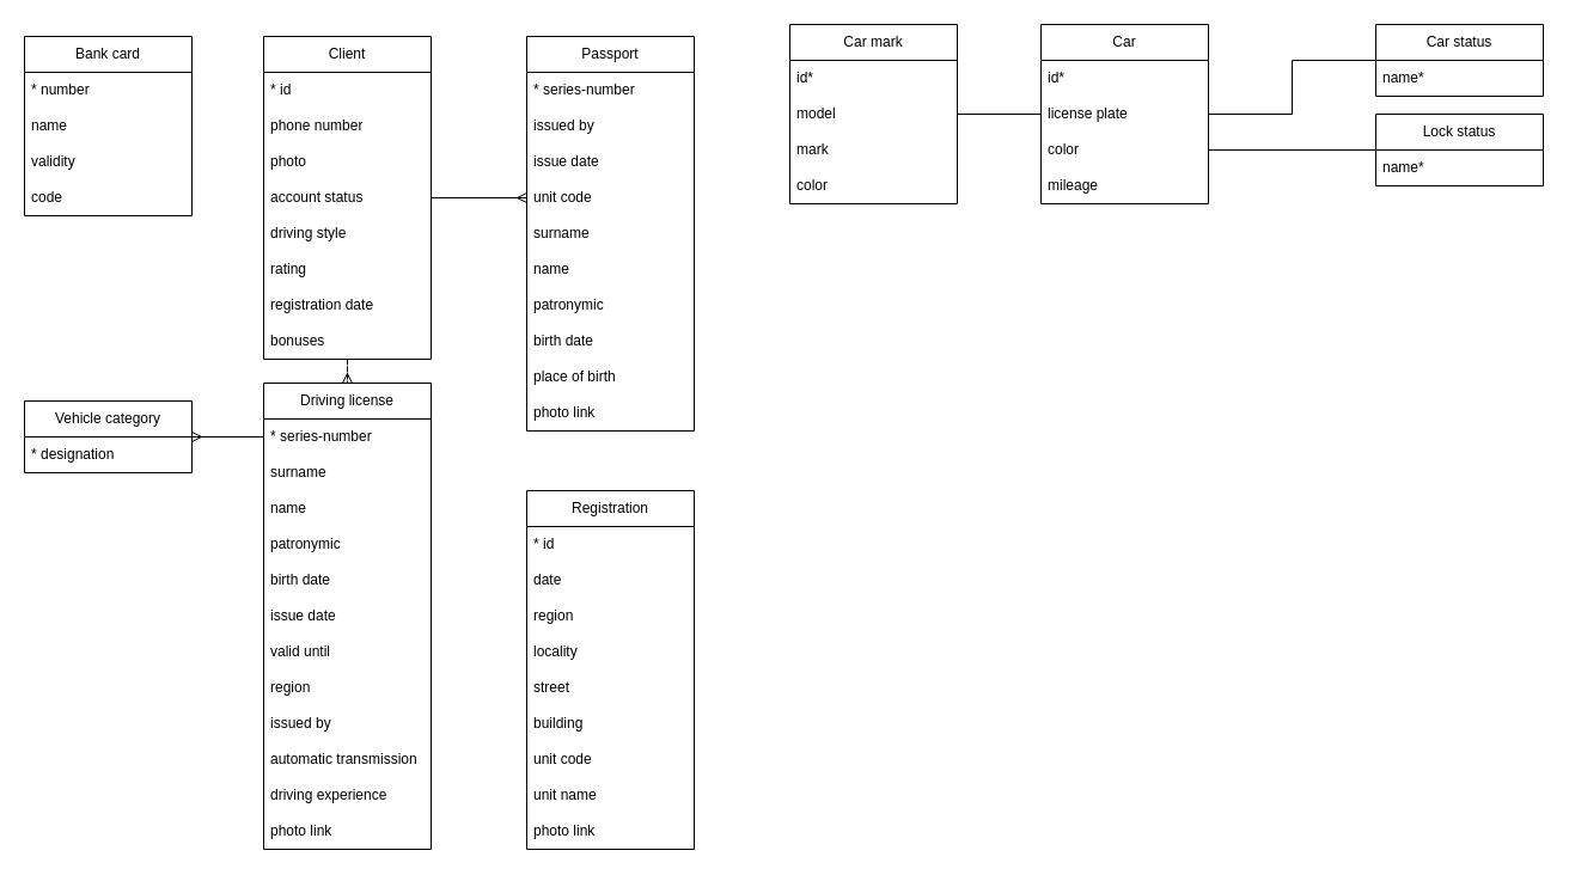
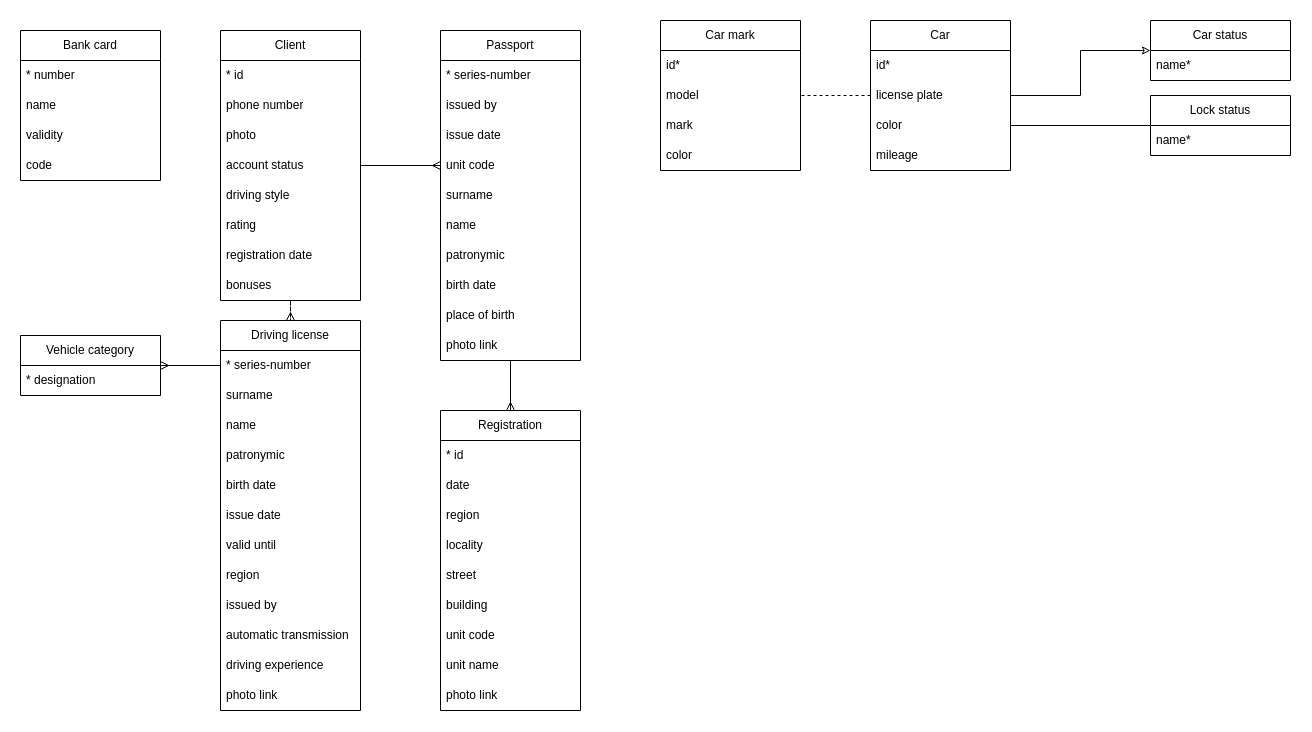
  <mxCell id="0" />
  <mxCell id="1" parent="0" />
  <mxCell id="2" style="edgeStyle=orthogonalEdgeStyle;rounded=0;orthogonalLoop=1;jettySize=auto;html=1;endArrow=ERmany;endFill=0;dashed=1;" parent="1" source="3" target="34" edge="1"><mxGeometry relative="1" as="geometry" /></mxCell>
  <mxCell id="3" value="Client" style="swimlane;fontStyle=0;childLayout=stackLayout;horizontal=1;startSize=30;horizontalStack=0;resizeParent=1;resizeParentMax=0;resizeLast=0;collapsible=1;marginBottom=0;whiteSpace=wrap;html=1;" parent="1" vertex="1"><mxGeometry x="220" y="30" width="140" height="270" as="geometry" /></mxCell>
  <mxCell id="4" value="* id" style="text;strokeColor=none;fillColor=none;align=left;verticalAlign=middle;spacingLeft=4;spacingRight=4;overflow=hidden;points=[[0,0.5],[1,0.5]];portConstraint=eastwest;rotatable=0;whiteSpace=wrap;html=1;" parent="3" vertex="1"><mxGeometry y="30" width="140" height="30" as="geometry" /></mxCell>
  <mxCell id="5" value="phone number" style="text;strokeColor=none;fillColor=none;align=left;verticalAlign=middle;spacingLeft=4;spacingRight=4;overflow=hidden;points=[[0,0.5],[1,0.5]];portConstraint=eastwest;rotatable=0;whiteSpace=wrap;html=1;" parent="3" vertex="1"><mxGeometry y="60" width="140" height="30" as="geometry" /></mxCell>
  <mxCell id="6" value="photo" style="text;strokeColor=none;fillColor=none;align=left;verticalAlign=middle;spacingLeft=4;spacingRight=4;overflow=hidden;points=[[0,0.5],[1,0.5]];portConstraint=eastwest;rotatable=0;whiteSpace=wrap;html=1;" parent="3" vertex="1"><mxGeometry y="90" width="140" height="30" as="geometry" /></mxCell>
  <mxCell id="7" value="account status" style="text;strokeColor=none;fillColor=none;align=left;verticalAlign=middle;spacingLeft=4;spacingRight=4;overflow=hidden;points=[[0,0.5],[1,0.5]];portConstraint=eastwest;rotatable=0;whiteSpace=wrap;html=1;" parent="3" vertex="1"><mxGeometry y="120" width="140" height="30" as="geometry" /></mxCell>
  <mxCell id="8" value="driving style" style="text;strokeColor=none;fillColor=none;align=left;verticalAlign=middle;spacingLeft=4;spacingRight=4;overflow=hidden;points=[[0,0.5],[1,0.5]];portConstraint=eastwest;rotatable=0;whiteSpace=wrap;html=1;" parent="3" vertex="1"><mxGeometry y="150" width="140" height="30" as="geometry" /></mxCell>
  <mxCell id="9" value="rating" style="text;strokeColor=none;fillColor=none;align=left;verticalAlign=middle;spacingLeft=4;spacingRight=4;overflow=hidden;points=[[0,0.5],[1,0.5]];portConstraint=eastwest;rotatable=0;whiteSpace=wrap;html=1;" parent="3" vertex="1"><mxGeometry y="180" width="140" height="30" as="geometry" /></mxCell>
  <mxCell id="10" value="registration date" style="text;strokeColor=none;fillColor=none;align=left;verticalAlign=middle;spacingLeft=4;spacingRight=4;overflow=hidden;points=[[0,0.5],[1,0.5]];portConstraint=eastwest;rotatable=0;whiteSpace=wrap;html=1;" parent="3" vertex="1"><mxGeometry y="210" width="140" height="30" as="geometry" /></mxCell>
  <mxCell id="11" value="bonuses" style="text;strokeColor=none;fillColor=none;align=left;verticalAlign=middle;spacingLeft=4;spacingRight=4;overflow=hidden;points=[[0,0.5],[1,0.5]];portConstraint=eastwest;rotatable=0;whiteSpace=wrap;html=1;" parent="3" vertex="1"><mxGeometry y="240" width="140" height="30" as="geometry" /></mxCell>
+ <mxCell id="12" style="edgeStyle=orthogonalEdgeStyle;rounded=0;orthogonalLoop=1;jettySize=auto;html=1;endArrow=ERmany;endFill=0;" parent="1" source="13" target="24" edge="1"><mxGeometry relative="1" as="geometry" /></mxCell>
  <mxCell id="13" value="Passport" style="swimlane;fontStyle=0;childLayout=stackLayout;horizontal=1;startSize=30;horizontalStack=0;resizeParent=1;resizeParentMax=0;resizeLast=0;collapsible=1;marginBottom=0;whiteSpace=wrap;html=1;" parent="1" vertex="1"><mxGeometry x="440" y="30" width="140" height="330" as="geometry" /></mxCell>
  <mxCell id="14" value="* series-number" style="text;strokeColor=none;fillColor=none;align=left;verticalAlign=middle;spacingLeft=4;spacingRight=4;overflow=hidden;points=[[0,0.5],[1,0.5]];portConstraint=eastwest;rotatable=0;whiteSpace=wrap;html=1;" parent="13" vertex="1"><mxGeometry y="30" width="140" height="30" as="geometry" /></mxCell>
  <mxCell id="15" value="issued by" style="text;strokeColor=none;fillColor=none;align=left;verticalAlign=middle;spacingLeft=4;spacingRight=4;overflow=hidden;points=[[0,0.5],[1,0.5]];portConstraint=eastwest;rotatable=0;whiteSpace=wrap;html=1;" parent="13" vertex="1"><mxGeometry y="60" width="140" height="30" as="geometry" /></mxCell>
  <mxCell id="16" value="issue date" style="text;strokeColor=none;fillColor=none;align=left;verticalAlign=middle;spacingLeft=4;spacingRight=4;overflow=hidden;points=[[0,0.5],[1,0.5]];portConstraint=eastwest;rotatable=0;whiteSpace=wrap;html=1;" parent="13" vertex="1"><mxGeometry y="90" width="140" height="30" as="geometry" /></mxCell>
  <mxCell id="17" value="unit code" style="text;strokeColor=none;fillColor=none;align=left;verticalAlign=middle;spacingLeft=4;spacingRight=4;overflow=hidden;points=[[0,0.5],[1,0.5]];portConstraint=eastwest;rotatable=0;whiteSpace=wrap;html=1;" parent="13" vertex="1"><mxGeometry y="120" width="140" height="30" as="geometry" /></mxCell>
  <mxCell id="18" value="surname" style="text;strokeColor=none;fillColor=none;align=left;verticalAlign=middle;spacingLeft=4;spacingRight=4;overflow=hidden;points=[[0,0.5],[1,0.5]];portConstraint=eastwest;rotatable=0;whiteSpace=wrap;html=1;" parent="13" vertex="1"><mxGeometry y="150" width="140" height="30" as="geometry" /></mxCell>
  <mxCell id="19" value="name" style="text;strokeColor=none;fillColor=none;align=left;verticalAlign=middle;spacingLeft=4;spacingRight=4;overflow=hidden;points=[[0,0.5],[1,0.5]];portConstraint=eastwest;rotatable=0;whiteSpace=wrap;html=1;" parent="13" vertex="1"><mxGeometry y="180" width="140" height="30" as="geometry" /></mxCell>
  <mxCell id="20" value="patronymic" style="text;strokeColor=none;fillColor=none;align=left;verticalAlign=middle;spacingLeft=4;spacingRight=4;overflow=hidden;points=[[0,0.5],[1,0.5]];portConstraint=eastwest;rotatable=0;whiteSpace=wrap;html=1;" parent="13" vertex="1"><mxGeometry y="210" width="140" height="30" as="geometry" /></mxCell>
  <mxCell id="21" value="birth date" style="text;strokeColor=none;fillColor=none;align=left;verticalAlign=middle;spacingLeft=4;spacingRight=4;overflow=hidden;points=[[0,0.5],[1,0.5]];portConstraint=eastwest;rotatable=0;whiteSpace=wrap;html=1;" parent="13" vertex="1"><mxGeometry y="240" width="140" height="30" as="geometry" /></mxCell>
  <mxCell id="22" value="place of birth" style="text;strokeColor=none;fillColor=none;align=left;verticalAlign=middle;spacingLeft=4;spacingRight=4;overflow=hidden;points=[[0,0.5],[1,0.5]];portConstraint=eastwest;rotatable=0;whiteSpace=wrap;html=1;" parent="13" vertex="1"><mxGeometry y="270" width="140" height="30" as="geometry" /></mxCell>
  <mxCell id="23" value="photo link" style="text;strokeColor=none;fillColor=none;align=left;verticalAlign=middle;spacingLeft=4;spacingRight=4;overflow=hidden;points=[[0,0.5],[1,0.5]];portConstraint=eastwest;rotatable=0;whiteSpace=wrap;html=1;" parent="13" vertex="1"><mxGeometry y="300" width="140" height="30" as="geometry" /></mxCell>
  <mxCell id="24" value="Registration" style="swimlane;fontStyle=0;childLayout=stackLayout;horizontal=1;startSize=30;horizontalStack=0;resizeParent=1;resizeParentMax=0;resizeLast=0;collapsible=1;marginBottom=0;whiteSpace=wrap;html=1;" parent="1" vertex="1"><mxGeometry x="440" y="410" width="140" height="300" as="geometry" /></mxCell>
  <mxCell id="25" value="* id" style="text;strokeColor=none;fillColor=none;align=left;verticalAlign=middle;spacingLeft=4;spacingRight=4;overflow=hidden;points=[[0,0.5],[1,0.5]];portConstraint=eastwest;rotatable=0;whiteSpace=wrap;html=1;" parent="24" vertex="1"><mxGeometry y="30" width="140" height="30" as="geometry" /></mxCell>
  <mxCell id="26" value="date" style="text;strokeColor=none;fillColor=none;align=left;verticalAlign=middle;spacingLeft=4;spacingRight=4;overflow=hidden;points=[[0,0.5],[1,0.5]];portConstraint=eastwest;rotatable=0;whiteSpace=wrap;html=1;" parent="24" vertex="1"><mxGeometry y="60" width="140" height="30" as="geometry" /></mxCell>
  <mxCell id="27" value="region" style="text;strokeColor=none;fillColor=none;align=left;verticalAlign=middle;spacingLeft=4;spacingRight=4;overflow=hidden;points=[[0,0.5],[1,0.5]];portConstraint=eastwest;rotatable=0;whiteSpace=wrap;html=1;" parent="24" vertex="1"><mxGeometry y="90" width="140" height="30" as="geometry" /></mxCell>
  <mxCell id="28" value="locality" style="text;strokeColor=none;fillColor=none;align=left;verticalAlign=middle;spacingLeft=4;spacingRight=4;overflow=hidden;points=[[0,0.5],[1,0.5]];portConstraint=eastwest;rotatable=0;whiteSpace=wrap;html=1;" parent="24" vertex="1"><mxGeometry y="120" width="140" height="30" as="geometry" /></mxCell>
  <mxCell id="29" value="street" style="text;strokeColor=none;fillColor=none;align=left;verticalAlign=middle;spacingLeft=4;spacingRight=4;overflow=hidden;points=[[0,0.5],[1,0.5]];portConstraint=eastwest;rotatable=0;whiteSpace=wrap;html=1;" parent="24" vertex="1"><mxGeometry y="150" width="140" height="30" as="geometry" /></mxCell>
  <mxCell id="30" value="building" style="text;strokeColor=none;fillColor=none;align=left;verticalAlign=middle;spacingLeft=4;spacingRight=4;overflow=hidden;points=[[0,0.5],[1,0.5]];portConstraint=eastwest;rotatable=0;whiteSpace=wrap;html=1;" parent="24" vertex="1"><mxGeometry y="180" width="140" height="30" as="geometry" /></mxCell>
  <mxCell id="31" value="unit code" style="text;strokeColor=none;fillColor=none;align=left;verticalAlign=middle;spacingLeft=4;spacingRight=4;overflow=hidden;points=[[0,0.5],[1,0.5]];portConstraint=eastwest;rotatable=0;whiteSpace=wrap;html=1;" parent="24" vertex="1"><mxGeometry y="210" width="140" height="30" as="geometry" /></mxCell>
  <mxCell id="32" value="unit name" style="text;strokeColor=none;fillColor=none;align=left;verticalAlign=middle;spacingLeft=4;spacingRight=4;overflow=hidden;points=[[0,0.5],[1,0.5]];portConstraint=eastwest;rotatable=0;whiteSpace=wrap;html=1;" parent="24" vertex="1"><mxGeometry y="240" width="140" height="30" as="geometry" /></mxCell>
  <mxCell id="33" value="photo link" style="text;strokeColor=none;fillColor=none;align=left;verticalAlign=middle;spacingLeft=4;spacingRight=4;overflow=hidden;points=[[0,0.5],[1,0.5]];portConstraint=eastwest;rotatable=0;whiteSpace=wrap;html=1;" parent="24" vertex="1"><mxGeometry y="270" width="140" height="30" as="geometry" /></mxCell>
  <mxCell id="34" value="Driving license" style="swimlane;fontStyle=0;childLayout=stackLayout;horizontal=1;startSize=30;horizontalStack=0;resizeParent=1;resizeParentMax=0;resizeLast=0;collapsible=1;marginBottom=0;whiteSpace=wrap;html=1;" parent="1" vertex="1"><mxGeometry x="220" y="320" width="140" height="390" as="geometry" /></mxCell>
  <mxCell id="35" value="* series-number" style="text;strokeColor=none;fillColor=none;align=left;verticalAlign=middle;spacingLeft=4;spacingRight=4;overflow=hidden;points=[[0,0.5],[1,0.5]];portConstraint=eastwest;rotatable=0;whiteSpace=wrap;html=1;" parent="34" vertex="1"><mxGeometry y="30" width="140" height="30" as="geometry" /></mxCell>
  <mxCell id="36" value="surname" style="text;strokeColor=none;fillColor=none;align=left;verticalAlign=middle;spacingLeft=4;spacingRight=4;overflow=hidden;points=[[0,0.5],[1,0.5]];portConstraint=eastwest;rotatable=0;whiteSpace=wrap;html=1;" parent="34" vertex="1"><mxGeometry y="60" width="140" height="30" as="geometry" /></mxCell>
  <mxCell id="37" value="name" style="text;strokeColor=none;fillColor=none;align=left;verticalAlign=middle;spacingLeft=4;spacingRight=4;overflow=hidden;points=[[0,0.5],[1,0.5]];portConstraint=eastwest;rotatable=0;whiteSpace=wrap;html=1;" parent="34" vertex="1"><mxGeometry y="90" width="140" height="30" as="geometry" /></mxCell>
  <mxCell id="38" value="patronymic" style="text;strokeColor=none;fillColor=none;align=left;verticalAlign=middle;spacingLeft=4;spacingRight=4;overflow=hidden;points=[[0,0.5],[1,0.5]];portConstraint=eastwest;rotatable=0;whiteSpace=wrap;html=1;" parent="34" vertex="1"><mxGeometry y="120" width="140" height="30" as="geometry" /></mxCell>
  <mxCell id="39" value="birth date" style="text;strokeColor=none;fillColor=none;align=left;verticalAlign=middle;spacingLeft=4;spacingRight=4;overflow=hidden;points=[[0,0.5],[1,0.5]];portConstraint=eastwest;rotatable=0;whiteSpace=wrap;html=1;" parent="34" vertex="1"><mxGeometry y="150" width="140" height="30" as="geometry" /></mxCell>
  <mxCell id="40" value="issue date" style="text;strokeColor=none;fillColor=none;align=left;verticalAlign=middle;spacingLeft=4;spacingRight=4;overflow=hidden;points=[[0,0.5],[1,0.5]];portConstraint=eastwest;rotatable=0;whiteSpace=wrap;html=1;" parent="34" vertex="1"><mxGeometry y="180" width="140" height="30" as="geometry" /></mxCell>
  <mxCell id="41" value="valid until" style="text;strokeColor=none;fillColor=none;align=left;verticalAlign=middle;spacingLeft=4;spacingRight=4;overflow=hidden;points=[[0,0.5],[1,0.5]];portConstraint=eastwest;rotatable=0;whiteSpace=wrap;html=1;" parent="34" vertex="1"><mxGeometry y="210" width="140" height="30" as="geometry" /></mxCell>
  <mxCell id="42" value="region" style="text;strokeColor=none;fillColor=none;align=left;verticalAlign=middle;spacingLeft=4;spacingRight=4;overflow=hidden;points=[[0,0.5],[1,0.5]];portConstraint=eastwest;rotatable=0;whiteSpace=wrap;html=1;" parent="34" vertex="1"><mxGeometry y="240" width="140" height="30" as="geometry" /></mxCell>
  <mxCell id="43" value="issued by" style="text;strokeColor=none;fillColor=none;align=left;verticalAlign=middle;spacingLeft=4;spacingRight=4;overflow=hidden;points=[[0,0.5],[1,0.5]];portConstraint=eastwest;rotatable=0;whiteSpace=wrap;html=1;" parent="34" vertex="1"><mxGeometry y="270" width="140" height="30" as="geometry" /></mxCell>
  <mxCell id="44" value="automatic transmission" style="text;strokeColor=none;fillColor=none;align=left;verticalAlign=middle;spacingLeft=4;spacingRight=4;overflow=hidden;points=[[0,0.5],[1,0.5]];portConstraint=eastwest;rotatable=0;whiteSpace=wrap;html=1;" parent="34" vertex="1"><mxGeometry y="300" width="140" height="30" as="geometry" /></mxCell>
  <mxCell id="45" value="driving experience" style="text;strokeColor=none;fillColor=none;align=left;verticalAlign=middle;spacingLeft=4;spacingRight=4;overflow=hidden;points=[[0,0.5],[1,0.5]];portConstraint=eastwest;rotatable=0;whiteSpace=wrap;html=1;" parent="34" vertex="1"><mxGeometry y="330" width="140" height="30" as="geometry" /></mxCell>
  <mxCell id="46" value="photo link" style="text;strokeColor=none;fillColor=none;align=left;verticalAlign=middle;spacingLeft=4;spacingRight=4;overflow=hidden;points=[[0,0.5],[1,0.5]];portConstraint=eastwest;rotatable=0;whiteSpace=wrap;html=1;" parent="34" vertex="1"><mxGeometry y="360" width="140" height="30" as="geometry" /></mxCell>
  <mxCell id="47" style="edgeStyle=orthogonalEdgeStyle;rounded=0;orthogonalLoop=1;jettySize=auto;html=1;startArrow=none;startFill=0;endArrow=ERmany;endFill=0;" parent="1" source="3" target="17" edge="1"><mxGeometry relative="1" as="geometry"><Array as="points" /></mxGeometry></mxCell>
  <mxCell id="48" value="Bank card" style="swimlane;fontStyle=0;childLayout=stackLayout;horizontal=1;startSize=30;horizontalStack=0;resizeParent=1;resizeParentMax=0;resizeLast=0;collapsible=1;marginBottom=0;whiteSpace=wrap;html=1;" parent="1" vertex="1"><mxGeometry x="20" y="30" width="140" height="150" as="geometry" /></mxCell>
  <mxCell id="49" value="* number" style="text;strokeColor=none;fillColor=none;align=left;verticalAlign=middle;spacingLeft=4;spacingRight=4;overflow=hidden;points=[[0,0.5],[1,0.5]];portConstraint=eastwest;rotatable=0;whiteSpace=wrap;html=1;" parent="48" vertex="1"><mxGeometry y="30" width="140" height="30" as="geometry" /></mxCell>
  <mxCell id="50" value="name" style="text;strokeColor=none;fillColor=none;align=left;verticalAlign=middle;spacingLeft=4;spacingRight=4;overflow=hidden;points=[[0,0.5],[1,0.5]];portConstraint=eastwest;rotatable=0;whiteSpace=wrap;html=1;" parent="48" vertex="1"><mxGeometry y="60" width="140" height="30" as="geometry" /></mxCell>
  <mxCell id="51" value="validity" style="text;strokeColor=none;fillColor=none;align=left;verticalAlign=middle;spacingLeft=4;spacingRight=4;overflow=hidden;points=[[0,0.5],[1,0.5]];portConstraint=eastwest;rotatable=0;whiteSpace=wrap;html=1;" parent="48" vertex="1"><mxGeometry y="90" width="140" height="30" as="geometry" /></mxCell>
  <mxCell id="52" value="code" style="text;strokeColor=none;fillColor=none;align=left;verticalAlign=middle;spacingLeft=4;spacingRight=4;overflow=hidden;points=[[0,0.5],[1,0.5]];portConstraint=eastwest;rotatable=0;whiteSpace=wrap;html=1;" parent="48" vertex="1"><mxGeometry y="120" width="140" height="30" as="geometry" /></mxCell>
  <mxCell id="53" value="Vehicle category" style="swimlane;fontStyle=0;childLayout=stackLayout;horizontal=1;startSize=30;horizontalStack=0;resizeParent=1;resizeParentMax=0;resizeLast=0;collapsible=1;marginBottom=0;whiteSpace=wrap;html=1;" parent="1" vertex="1"><mxGeometry x="20" y="335" width="140" height="60" as="geometry" /></mxCell>
  <mxCell id="54" value="*&amp;nbsp;designation" style="text;strokeColor=none;fillColor=none;align=left;verticalAlign=middle;spacingLeft=4;spacingRight=4;overflow=hidden;points=[[0,0.5],[1,0.5]];portConstraint=eastwest;rotatable=0;whiteSpace=wrap;html=1;" parent="53" vertex="1"><mxGeometry y="30" width="140" height="30" as="geometry" /></mxCell>
  <mxCell id="55" style="edgeStyle=orthogonalEdgeStyle;rounded=0;orthogonalLoop=1;jettySize=auto;html=1;endArrow=ERmany;endFill=0;" parent="1" source="35" target="53" edge="1"><mxGeometry relative="1" as="geometry" /></mxCell>
  <mxCell id="56" value="Car" style="swimlane;fontStyle=0;childLayout=stackLayout;horizontal=1;startSize=30;horizontalStack=0;resizeParent=1;resizeParentMax=0;resizeLast=0;collapsible=1;marginBottom=0;whiteSpace=wrap;html=1;" vertex="1" parent="1"><mxGeometry x="870" y="20" width="140" height="150" as="geometry" /></mxCell>
  <mxCell id="57" value="id*" style="text;strokeColor=none;fillColor=none;align=left;verticalAlign=middle;spacingLeft=4;spacingRight=4;overflow=hidden;points=[[0,0.5],[1,0.5]];portConstraint=eastwest;rotatable=0;whiteSpace=wrap;html=1;" vertex="1" parent="56"><mxGeometry y="30" width="140" height="30" as="geometry" /></mxCell>
  <mxCell id="58" value="license plate" style="text;strokeColor=none;fillColor=none;align=left;verticalAlign=middle;spacingLeft=4;spacingRight=4;overflow=hidden;points=[[0,0.5],[1,0.5]];portConstraint=eastwest;rotatable=0;whiteSpace=wrap;html=1;" vertex="1" parent="56"><mxGeometry y="60" width="140" height="30" as="geometry" /></mxCell>
  <mxCell id="59" value="color" style="text;strokeColor=none;fillColor=none;align=left;verticalAlign=middle;spacingLeft=4;spacingRight=4;overflow=hidden;points=[[0,0.5],[1,0.5]];portConstraint=eastwest;rotatable=0;whiteSpace=wrap;html=1;" vertex="1" parent="56"><mxGeometry y="90" width="140" height="30" as="geometry" /></mxCell>
  <mxCell id="60" value="mileage" style="text;strokeColor=none;fillColor=none;align=left;verticalAlign=middle;spacingLeft=4;spacingRight=4;overflow=hidden;points=[[0,0.5],[1,0.5]];portConstraint=eastwest;rotatable=0;whiteSpace=wrap;html=1;" vertex="1" parent="56"><mxGeometry y="120" width="140" height="30" as="geometry" /></mxCell>
  <mxCell id="61" value="Car mark" style="swimlane;fontStyle=0;childLayout=stackLayout;horizontal=1;startSize=30;horizontalStack=0;resizeParent=1;resizeParentMax=0;resizeLast=0;collapsible=1;marginBottom=0;whiteSpace=wrap;html=1;" vertex="1" parent="1"><mxGeometry x="660" y="20" width="140" height="150" as="geometry" /></mxCell>
  <mxCell id="62" value="id*" style="text;strokeColor=none;fillColor=none;align=left;verticalAlign=middle;spacingLeft=4;spacingRight=4;overflow=hidden;points=[[0,0.5],[1,0.5]];portConstraint=eastwest;rotatable=0;whiteSpace=wrap;html=1;" vertex="1" parent="61"><mxGeometry y="30" width="140" height="30" as="geometry" /></mxCell>
  <mxCell id="63" value="model" style="text;strokeColor=none;fillColor=none;align=left;verticalAlign=middle;spacingLeft=4;spacingRight=4;overflow=hidden;points=[[0,0.5],[1,0.5]];portConstraint=eastwest;rotatable=0;whiteSpace=wrap;html=1;" vertex="1" parent="61"><mxGeometry y="60" width="140" height="30" as="geometry" /></mxCell>
  <mxCell id="64" value="mark" style="text;strokeColor=none;fillColor=none;align=left;verticalAlign=middle;spacingLeft=4;spacingRight=4;overflow=hidden;points=[[0,0.5],[1,0.5]];portConstraint=eastwest;rotatable=0;whiteSpace=wrap;html=1;" vertex="1" parent="61"><mxGeometry y="90" width="140" height="30" as="geometry" /></mxCell>
  <mxCell id="65" value="color" style="text;strokeColor=none;fillColor=none;align=left;verticalAlign=middle;spacingLeft=4;spacingRight=4;overflow=hidden;points=[[0,0.5],[1,0.5]];portConstraint=eastwest;rotatable=0;whiteSpace=wrap;html=1;" vertex="1" parent="61"><mxGeometry y="120" width="140" height="30" as="geometry" /></mxCell>
- <mxCell id="66" style="edgeStyle=orthogonalEdgeStyle;rounded=0;orthogonalLoop=1;jettySize=auto;html=1;entryX=1;entryY=0.5;entryDx=0;entryDy=0;endArrow=none;endFill=0;" edge="1" parent="1" source="58" target="63"><mxGeometry relative="1" as="geometry" /></mxCell>
+ <mxCell id="66" style="edgeStyle=orthogonalEdgeStyle;rounded=0;orthogonalLoop=1;jettySize=auto;html=1;entryX=1;entryY=0.5;entryDx=0;entryDy=0;endArrow=none;endFill=0;dashed=1;" edge="1" parent="1" source="58" target="63"><mxGeometry relative="1" as="geometry" /></mxCell>
  <mxCell id="67" value="Car status" style="swimlane;fontStyle=0;childLayout=stackLayout;horizontal=1;startSize=30;horizontalStack=0;resizeParent=1;resizeParentMax=0;resizeLast=0;collapsible=1;marginBottom=0;whiteSpace=wrap;html=1;" vertex="1" parent="1"><mxGeometry x="1150" y="20" width="140" height="60" as="geometry" /></mxCell>
  <mxCell id="68" value="name*" style="text;strokeColor=none;fillColor=none;align=left;verticalAlign=middle;spacingLeft=4;spacingRight=4;overflow=hidden;points=[[0,0.5],[1,0.5]];portConstraint=eastwest;rotatable=0;whiteSpace=wrap;html=1;" vertex="1" parent="67"><mxGeometry y="30" width="140" height="30" as="geometry" /></mxCell>
- <mxCell id="69" style="edgeStyle=orthogonalEdgeStyle;rounded=0;orthogonalLoop=1;jettySize=auto;html=1;endArrow=none;endFill=0;" edge="1" parent="1" source="58" target="67"><mxGeometry relative="1" as="geometry" /></mxCell>
+ <mxCell id="69" style="edgeStyle=orthogonalEdgeStyle;rounded=0;orthogonalLoop=1;jettySize=auto;html=1;endArrow=classic;endFill=0;" edge="1" parent="1" source="58" target="67"><mxGeometry relative="1" as="geometry" /></mxCell>
  <mxCell id="70" value="Lock status" style="swimlane;fontStyle=0;childLayout=stackLayout;horizontal=1;startSize=30;horizontalStack=0;resizeParent=1;resizeParentMax=0;resizeLast=0;collapsible=1;marginBottom=0;whiteSpace=wrap;html=1;" vertex="1" parent="1"><mxGeometry x="1150" y="95" width="140" height="60" as="geometry" /></mxCell>
  <mxCell id="71" value="name*" style="text;strokeColor=none;fillColor=none;align=left;verticalAlign=middle;spacingLeft=4;spacingRight=4;overflow=hidden;points=[[0,0.5],[1,0.5]];portConstraint=eastwest;rotatable=0;whiteSpace=wrap;html=1;" vertex="1" parent="70"><mxGeometry y="30" width="140" height="30" as="geometry" /></mxCell>
  <mxCell id="72" style="edgeStyle=orthogonalEdgeStyle;rounded=0;orthogonalLoop=1;jettySize=auto;html=1;endArrow=none;endFill=0;" edge="1" parent="1" source="59" target="70"><mxGeometry relative="1" as="geometry" /></mxCell>
